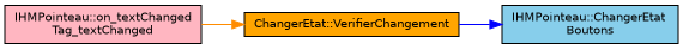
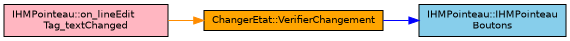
  digraph {
    rankdir=LR
    node [color=black fontname=Helvetica fontsize=10 shape=record style=filled]
    edge [fontname=Helvetica fontsize=10 labelfontname=Helvetica labelfontsize=10 style=solid]
-   n1 [fillcolor=lightpink fontcolor=black height=0.2 label="IHMPointeau::on_textChanged\lTag_textChanged" width=0.4]
+   n1 [fillcolor=lightpink fontcolor=black height=0.2 label="IHMPointeau::on_lineEdit\lTag_textChanged" width=0.4]
    n2 [fillcolor=orange height=0.2 label="ChangerEtat::VerifierChangement" width=0.4]
-   n3 [fillcolor=skyblue height=0.2 label="IHMPointeau::ChangerEtat\lBoutons" width=0.4]
+   n3 [fillcolor=skyblue height=0.2 label="IHMPointeau::IHMPointeau\lBoutons" width=0.4]
    n1 -> n2 [color=darkorange]
    n2 -> n3 [color=blue]
  }
